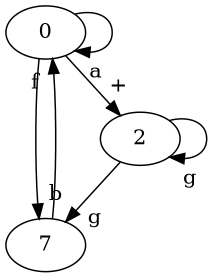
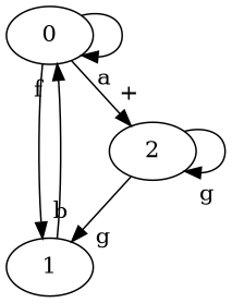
  digraph {
    edge [headlabel=g labelangle=-40 labeldistance=2.0]
    n1 [label=0]
-   n2 [label=7]
+   n2 [label=1]
    n3 [label=2]
    n1 -> n1 [headlabel=a]
    n1 -> n2 [headlabel=b]
    n1 -> n3 [headlabel="+"]
    n2 -> n1 [headlabel=f]
    n3 -> n2
    n3 -> n3
  }
